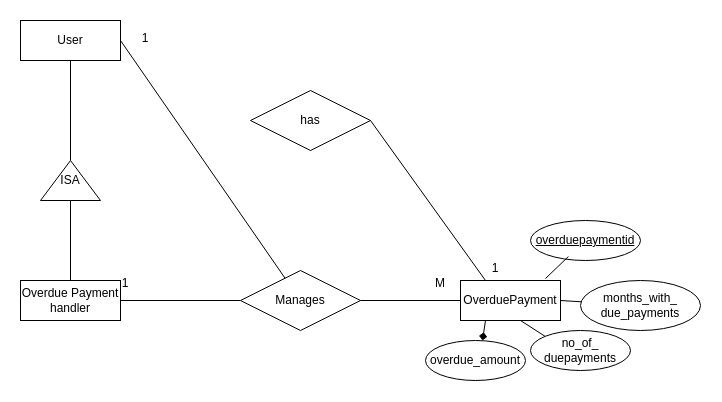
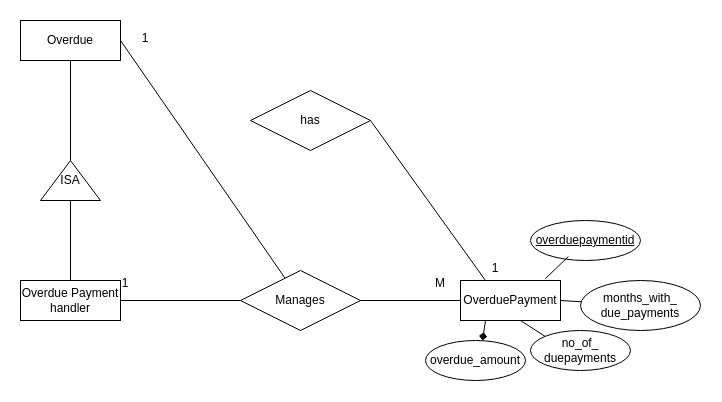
  <mxCell id="0" />
  <mxCell id="1" parent="0" />
- <mxCell id="2" value="User" style="whiteSpace=wrap;html=1;align=center;" parent="1" vertex="1"><mxGeometry x="20" y="20" width="100" height="40" as="geometry" /></mxCell>
+ <mxCell id="2" value="Overdue" style="whiteSpace=wrap;html=1;align=center;" parent="1" vertex="1"><mxGeometry x="20" y="20" width="100" height="40" as="geometry" /></mxCell>
  <mxCell id="3" value="Overdue Payment handler" style="whiteSpace=wrap;html=1;align=center;" parent="1" vertex="1"><mxGeometry x="20" y="280" width="100" height="40" as="geometry" /></mxCell>
  <mxCell id="4" value="ISA" style="triangle;whiteSpace=wrap;html=1;direction=north;" parent="1" vertex="1"><mxGeometry x="40" y="160" width="60" height="40" as="geometry" /></mxCell>
  <mxCell id="5" value="" style="endArrow=none;html=1;rounded=0;exitX=1;exitY=0.5;exitDx=0;exitDy=0;entryX=0.5;entryY=1;entryDx=0;entryDy=0;" parent="1" source="4" target="2" edge="1"><mxGeometry width="50" height="50" relative="1" as="geometry"><mxPoint x="70" y="170" as="sourcePoint" /><mxPoint x="120" y="120" as="targetPoint" /></mxGeometry></mxCell>
  <mxCell id="6" value="" style="endArrow=none;html=1;rounded=0;exitX=0;exitY=0.5;exitDx=0;exitDy=0;" parent="1" source="4" edge="1"><mxGeometry width="50" height="50" relative="1" as="geometry"><mxPoint x="80" y="170" as="sourcePoint" /><mxPoint x="70" y="280" as="targetPoint" /><Array as="points"><mxPoint x="70" y="280" /></Array></mxGeometry></mxCell>
  <mxCell id="7" value="" style="endArrow=none;html=1;rounded=0;entryX=0;entryY=0.5;entryDx=0;entryDy=0;" parent="1" target="9" edge="1"><mxGeometry relative="1" as="geometry"><mxPoint x="120" y="300" as="sourcePoint" /><mxPoint x="280" y="300" as="targetPoint" /></mxGeometry></mxCell>
  <mxCell id="8" value="OverduePayment" style="whiteSpace=wrap;html=1;align=center;" parent="1" vertex="1"><mxGeometry x="460" y="280" width="100" height="40" as="geometry" /></mxCell>
  <mxCell id="9" value="Manages" style="shape=rhombus;perimeter=rhombusPerimeter;whiteSpace=wrap;html=1;align=center;" parent="1" vertex="1"><mxGeometry x="240" y="270" width="120" height="60" as="geometry" /></mxCell>
  <mxCell id="10" value="" style="endArrow=none;html=1;rounded=0;entryX=0;entryY=0.5;entryDx=0;entryDy=0;exitX=1;exitY=0.5;exitDx=0;exitDy=0;" parent="1" source="9" target="8" edge="1"><mxGeometry relative="1" as="geometry"><mxPoint x="400" y="299.5" as="sourcePoint" /><mxPoint x="560" y="299.5" as="targetPoint" /></mxGeometry></mxCell>
  <mxCell id="11" value="overduepaymentid" style="ellipse;whiteSpace=wrap;html=1;align=center;fontStyle=4;" parent="1" vertex="1"><mxGeometry x="530" y="220" width="110" height="40" as="geometry" /></mxCell>
  <mxCell id="12" value="" style="endArrow=none;html=1;rounded=0;entryX=0.345;entryY=0.9;entryDx=0;entryDy=0;entryPerimeter=0;exitX=0.85;exitY=-0.05;exitDx=0;exitDy=0;exitPerimeter=0;" parent="1" source="8" target="11" edge="1"><mxGeometry width="50" height="50" relative="1" as="geometry"><mxPoint x="550" y="280" as="sourcePoint" /><mxPoint x="590" y="260" as="targetPoint" /></mxGeometry></mxCell>
  <mxCell id="13" value="no_of_&lt;br&gt;duepayments" style="ellipse;whiteSpace=wrap;html=1;align=center;" parent="1" vertex="1"><mxGeometry x="530" y="330" width="100" height="40" as="geometry" /></mxCell>
  <mxCell id="14" value="" style="endArrow=none;html=1;rounded=0;entryX=0;entryY=0;entryDx=0;entryDy=0;" parent="1" target="13" edge="1"><mxGeometry width="50" height="50" relative="1" as="geometry"><mxPoint x="520" y="320" as="sourcePoint" /><mxPoint x="556.02" y="297" as="targetPoint" /></mxGeometry></mxCell>
  <mxCell id="15" value="months_with_&lt;br&gt;due_payments" style="ellipse;whiteSpace=wrap;html=1;align=center;" parent="1" vertex="1"><mxGeometry x="580" y="280" width="120" height="50" as="geometry" /></mxCell>
  <mxCell id="16" value="" style="endArrow=none;html=1;rounded=0;" parent="1" target="15" edge="1"><mxGeometry width="50" height="50" relative="1" as="geometry"><mxPoint x="560" y="300" as="sourcePoint" /><mxPoint x="571" y="267" as="targetPoint" /></mxGeometry></mxCell>
  <mxCell id="17" value="overdue_amount" style="ellipse;whiteSpace=wrap;html=1;align=center;" parent="1" vertex="1"><mxGeometry x="425" y="340" width="100" height="40" as="geometry" /></mxCell>
  <mxCell id="18" value="" style="endArrow=diamond;html=1;rounded=0;exitX=0.25;exitY=1;exitDx=0;exitDy=0;entryX=0.57;entryY=0;entryDx=0;entryDy=0;entryPerimeter=0;" parent="1" source="8" target="17" edge="1"><mxGeometry width="50" height="50" relative="1" as="geometry"><mxPoint x="532" y="320" as="sourcePoint" /><mxPoint x="560" y="340" as="targetPoint" /></mxGeometry></mxCell>
  <mxCell id="19" value="has" style="shape=rhombus;perimeter=rhombusPerimeter;whiteSpace=wrap;html=1;align=center;" parent="1" vertex="1"><mxGeometry x="250" y="90" width="120" height="60" as="geometry" /></mxCell>
  <mxCell id="20" value="" style="endArrow=none;html=1;rounded=0;exitX=1;exitY=0.5;exitDx=0;exitDy=0;" parent="1" source="2" target="9" edge="1"><mxGeometry relative="1" as="geometry"><mxPoint x="120" y="99" as="sourcePoint" /><mxPoint x="240" y="99" as="targetPoint" /></mxGeometry></mxCell>
  <mxCell id="21" value="" style="endArrow=none;html=1;rounded=0;entryX=0.25;entryY=0;entryDx=0;entryDy=0;exitX=1;exitY=0.5;exitDx=0;exitDy=0;" parent="1" source="19" target="8" edge="1"><mxGeometry relative="1" as="geometry"><mxPoint x="380" y="149" as="sourcePoint" /><mxPoint x="520" y="200" as="targetPoint" /></mxGeometry></mxCell>
  <mxCell id="22" value="1" style="text;html=1;strokeColor=none;fillColor=none;align=center;verticalAlign=middle;whiteSpace=wrap;rounded=0;" parent="1" vertex="1"><mxGeometry x="130" y="25" width="30" height="25" as="geometry" /></mxCell>
  <mxCell id="23" value="1" style="text;html=1;strokeColor=none;fillColor=none;align=center;verticalAlign=middle;whiteSpace=wrap;rounded=0;" parent="1" vertex="1"><mxGeometry x="480" y="255" width="30" height="25" as="geometry" /></mxCell>
  <mxCell id="24" value="M" style="text;html=1;strokeColor=none;fillColor=none;align=center;verticalAlign=middle;whiteSpace=wrap;rounded=0;" parent="1" vertex="1"><mxGeometry x="425" y="270" width="30" height="25" as="geometry" /></mxCell>
  <mxCell id="25" value="1" style="text;html=1;strokeColor=none;fillColor=none;align=center;verticalAlign=middle;whiteSpace=wrap;rounded=0;" parent="1" vertex="1"><mxGeometry x="110" y="270" width="30" height="25" as="geometry" /></mxCell>
